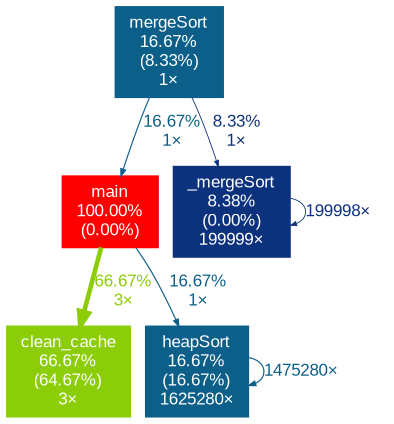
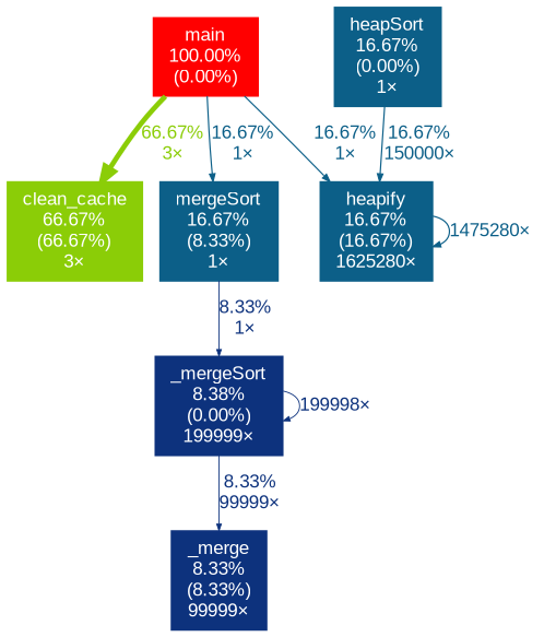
  digraph {
    fontname=Arial
    nodesep=0.125
    ranksep=0.25
    node [color="#0c5f88" fontcolor="#ffffff" fontname=Arial fontsize=10.00 shape=box style=filled]
    edge [arrowsize=0.41 color="#0c5f88" fontcolor="#0c5f88" fontname=Arial fontsize=10.00 labeldistance=0.67 penwidth=0.67]
    n1 [color="#ff0000" height=0 label="main\n100.00%\n(0.00%)" width=0]
-   n2 [color="#8bcd07" height=0 label="clean_cache\n66.67%\n(64.67%)\n3×" width=0]
+   n2 [color="#8bcd07" height=0 label="clean_cache\n66.67%\n(66.67%)\n3×" width=0]
    n3 [height=0 label="mergeSort\n16.67%\n(8.33%)\n1×" width=0]
-   n4 [height=0 label="heapSort\n16.67%\n(16.67%)\n1625280×" width=0]
+   n4 [height=0 label="heapify\n16.67%\n(16.67%)\n1625280×" width=0]
+   n5 [height=0 label="heapSort\n16.67%\n(0.00%)\n1×" width=0]
    n6 [color="#0d327d" height=0 label="_mergeSort\n8.38%\n(0.00%)\n199999×" width=0]
+   n7 [color="#0d327d" height=0 label="_merge\n8.33%\n(8.33%)\n99999×" width=0]
    n1 -> n2 [arrowsize=0.82 color="#8bcd07" fontcolor="#8bcd07" label="66.67%\n3×" labeldistance=2.67 penwidth=2.67]
-   n3 -> n1 [label="16.67%\n1×"]
+   n1 -> n3 [label="16.67%\n1×"]
    n1 -> n4 [label="16.67%\n1×"]
    n3 -> n6 [arrowsize=0.35 color="#0d327d" fontcolor="#0d327d" label="8.33%\n1×" labeldistance=0.50 penwidth=0.50]
    n4 -> n4 [label="1475280×"]
+   n5 -> n4 [label="16.67%\n150000×"]
    n6 -> n6 [arrowsize=0.35 color="#0d327d" fontcolor="#0d327d" label="199998×" labeldistance=0.50 penwidth=0.50]
+   n6 -> n7 [arrowsize=0.35 color="#0d327d" fontcolor="#0d327d" label="8.33%\n99999×" labeldistance=0.50 penwidth=0.50]
  }
